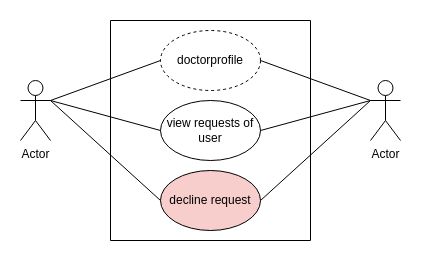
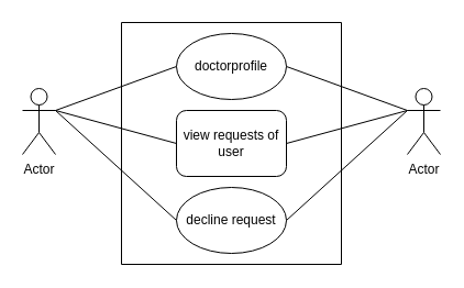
  <mxCell id="0" />
  <mxCell id="1" parent="0" />
  <mxCell id="2" value="Actor" style="shape=umlActor;verticalLabelPosition=bottom;verticalAlign=top;html=1;outlineConnect=0;" vertex="1" parent="1"><mxGeometry x="20" y="80" width="30" height="60" as="geometry" /></mxCell>
  <mxCell id="3" value="Actor" style="shape=umlActor;verticalLabelPosition=bottom;verticalAlign=top;html=1;outlineConnect=0;" vertex="1" parent="1"><mxGeometry x="370" y="80" width="30" height="60" as="geometry" /></mxCell>
  <mxCell id="4" value="" style="swimlane;startSize=0;" vertex="1" parent="1"><mxGeometry x="110" y="20" width="200" height="220" as="geometry" /></mxCell>
- <mxCell id="5" value="doctorprofile" style="ellipse;whiteSpace=wrap;html=1;dashed=1;" vertex="1" parent="4"><mxGeometry x="50" y="10" width="100" height="60" as="geometry" /></mxCell>
- <mxCell id="6" value="decline request" style="ellipse;whiteSpace=wrap;html=1;fillColor=#f8cecc;" vertex="1" parent="4"><mxGeometry x="50" y="150" width="100" height="60" as="geometry" /></mxCell>
- <mxCell id="7" value="view requests of user" style="ellipse;whiteSpace=wrap;html=1;" vertex="1" parent="4"><mxGeometry x="50" y="80" width="100" height="60" as="geometry" /></mxCell>
+ <mxCell id="5" value="doctorprofile" style="ellipse;whiteSpace=wrap;html=1;" vertex="1" parent="4"><mxGeometry x="50" y="10" width="100" height="60" as="geometry" /></mxCell>
+ <mxCell id="6" value="decline request" style="ellipse;whiteSpace=wrap;html=1;" vertex="1" parent="4"><mxGeometry x="50" y="150" width="100" height="60" as="geometry" /></mxCell>
+ <mxCell id="7" value="view requests of user" style="whiteSpace=wrap;html=1;rounded=1;" vertex="1" parent="4"><mxGeometry x="50" y="80" width="100" height="60" as="geometry" /></mxCell>
  <mxCell id="8" value="" style="endArrow=none;html=1;rounded=0;exitX=0;exitY=0.5;exitDx=0;exitDy=0;" edge="1" parent="1" source="6"><mxGeometry width="50" height="50" relative="1" as="geometry"><mxPoint x="0" y="150" as="sourcePoint" /><mxPoint x="50" y="100" as="targetPoint" /></mxGeometry></mxCell>
  <mxCell id="9" value="" style="endArrow=none;html=1;rounded=0;exitX=1;exitY=0.5;exitDx=0;exitDy=0;" edge="1" parent="1" source="6"><mxGeometry width="50" height="50" relative="1" as="geometry"><mxPoint x="320" y="150" as="sourcePoint" /><mxPoint x="370" y="100" as="targetPoint" /></mxGeometry></mxCell>
  <mxCell id="10" value="" style="endArrow=none;html=1;rounded=0;exitX=1;exitY=0.5;exitDx=0;exitDy=0;" edge="1" parent="1" source="7"><mxGeometry width="50" height="50" relative="1" as="geometry"><mxPoint x="320" y="150" as="sourcePoint" /><mxPoint x="370" y="100" as="targetPoint" /></mxGeometry></mxCell>
  <mxCell id="11" value="" style="endArrow=none;html=1;rounded=0;entryX=0;entryY=0.5;entryDx=0;entryDy=0;" edge="1" parent="1" target="7"><mxGeometry width="50" height="50" relative="1" as="geometry"><mxPoint x="50" y="100" as="sourcePoint" /><mxPoint x="100" y="50" as="targetPoint" /></mxGeometry></mxCell>
  <mxCell id="12" value="" style="endArrow=none;html=1;rounded=0;exitX=1;exitY=0.5;exitDx=0;exitDy=0;" edge="1" parent="1" source="5"><mxGeometry width="50" height="50" relative="1" as="geometry"><mxPoint x="320" y="150" as="sourcePoint" /><mxPoint x="370" y="100" as="targetPoint" /></mxGeometry></mxCell>
  <mxCell id="13" value="" style="endArrow=none;html=1;rounded=0;entryX=0;entryY=0.5;entryDx=0;entryDy=0;" edge="1" parent="1" target="5"><mxGeometry width="50" height="50" relative="1" as="geometry"><mxPoint x="50" y="100" as="sourcePoint" /><mxPoint x="100" y="50" as="targetPoint" /></mxGeometry></mxCell>
